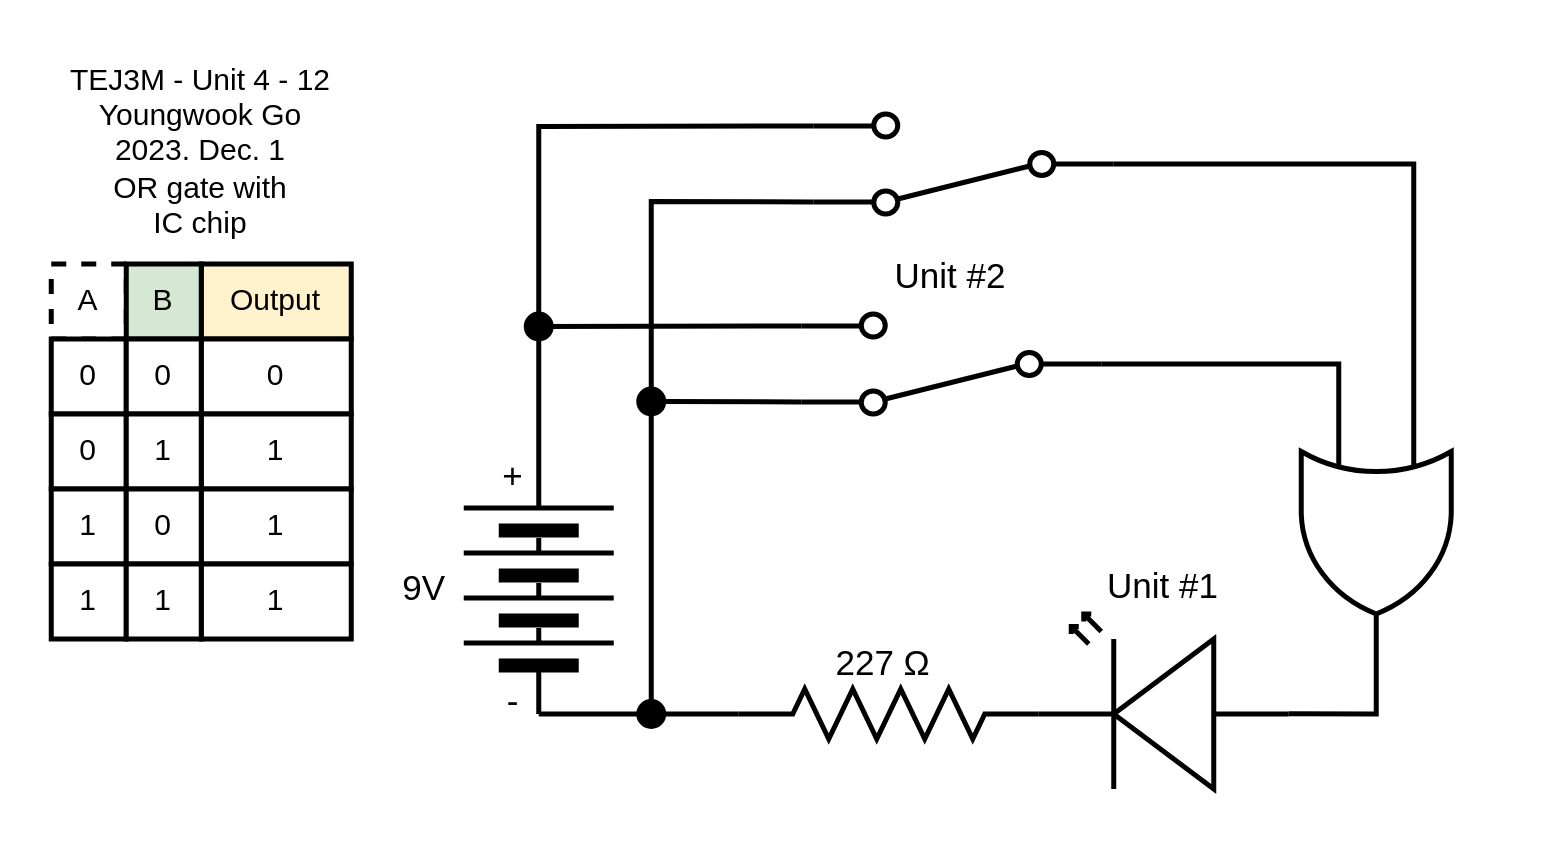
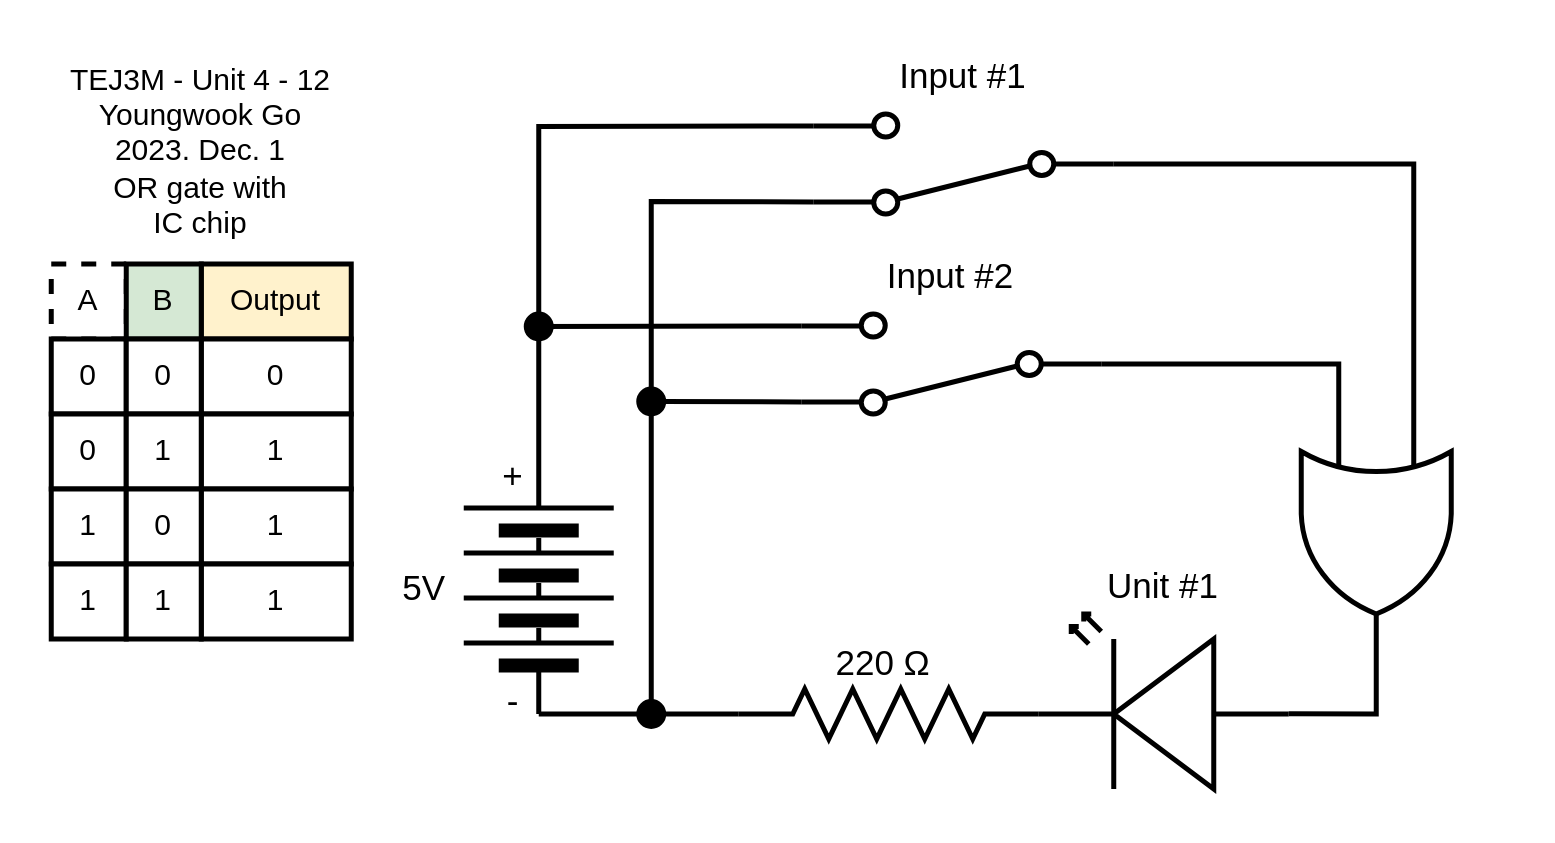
  <mxCell id="0" />
  <mxCell id="1" parent="0" />
  <mxCell id="2" value="&lt;div style=&quot;font-size: 12px;&quot;&gt;TEJ3M - Unit 4 - 12&lt;/div&gt;&lt;div style=&quot;font-size: 12px;&quot;&gt;Youngwook Go&lt;/div&gt;&lt;div style=&quot;font-size: 12px;&quot;&gt;2023. Dec. 1&lt;/div&gt;&lt;div style=&quot;font-size: 12px;&quot;&gt;&lt;span style=&quot;background-color: initial;&quot;&gt;OR gate with&lt;/span&gt;&lt;/div&gt;&lt;div style=&quot;&quot;&gt;&lt;span style=&quot;background-color: initial;&quot;&gt;IC chip&lt;/span&gt;&lt;/div&gt;" style="text;html=1;strokeColor=none;fillColor=none;align=center;verticalAlign=middle;whiteSpace=wrap;rounded=0;strokeWidth=2;fontSize=12;" parent="1" vertex="1"><mxGeometry x="20" y="20" width="120" height="80" as="geometry" /></mxCell>
  <mxCell id="3" value="A" style="rounded=0;whiteSpace=wrap;html=1;strokeWidth=2;glass=0;dashed=1;" parent="1" vertex="1"><mxGeometry x="20" y="105" width="30" height="30" as="geometry" /></mxCell>
  <mxCell id="4" value="Output" style="rounded=0;whiteSpace=wrap;html=1;strokeWidth=2;glass=0;fillColor=#fff2cc;" parent="1" vertex="1"><mxGeometry x="80" y="105" width="60" height="30" as="geometry" /></mxCell>
  <mxCell id="5" value="0" style="rounded=0;whiteSpace=wrap;html=1;strokeWidth=2;glass=0;" parent="1" vertex="1"><mxGeometry x="20" y="135" width="30" height="30" as="geometry" /></mxCell>
  <mxCell id="6" value="0" style="rounded=0;whiteSpace=wrap;html=1;strokeWidth=2;glass=0;" parent="1" vertex="1"><mxGeometry x="20" y="165" width="30" height="30" as="geometry" /></mxCell>
  <mxCell id="7" value="0" style="rounded=0;whiteSpace=wrap;html=1;strokeWidth=2;glass=0;" parent="1" vertex="1"><mxGeometry x="80" y="135" width="60" height="30" as="geometry" /></mxCell>
  <mxCell id="8" value="1" style="rounded=0;whiteSpace=wrap;html=1;strokeWidth=2;glass=0;" parent="1" vertex="1"><mxGeometry x="80" y="165" width="60" height="30" as="geometry" /></mxCell>
  <mxCell id="9" style="edgeStyle=none;html=1;exitX=1;exitY=0.5;exitDx=0;exitDy=0;entryX=1;entryY=0.88;entryDx=0;entryDy=0;strokeWidth=2;rounded=0;endArrow=none;endFill=0;" parent="1" source="10" target="27" edge="1"><mxGeometry relative="1" as="geometry"><Array as="points"><mxPoint x="215" y="50" /></Array></mxGeometry></mxCell>
  <mxCell id="10" value="" style="pointerEvents=1;verticalLabelPosition=bottom;shadow=0;dashed=0;align=center;html=1;verticalAlign=top;shape=mxgraph.electrical.miscellaneous.batteryStack;rotation=-90;strokeWidth=2;" parent="1" vertex="1"><mxGeometry x="165" y="205" width="100" height="60" as="geometry" /></mxCell>
  <mxCell id="11" style="edgeStyle=none;rounded=0;html=1;exitX=0;exitY=0.5;exitDx=0;exitDy=0;strokeWidth=2;endArrow=none;endFill=0;entryX=0;entryY=0.75;entryDx=0;entryDy=0;entryPerimeter=0;" parent="1" source="13" edge="1"><mxGeometry relative="1" as="geometry"><mxPoint x="535" y="165" as="targetPoint" /><Array as="points"><mxPoint x="535" y="145" /></Array></mxGeometry></mxCell>
  <mxCell id="12" style="edgeStyle=none;shape=connector;rounded=0;html=1;exitX=1;exitY=0.12;exitDx=0;exitDy=0;entryX=1;entryY=0.5;entryDx=0;entryDy=0;labelBackgroundColor=default;strokeColor=default;strokeWidth=2;fontFamily=Helvetica;fontSize=11;fontColor=default;endArrow=none;endFill=0;" parent="1" source="13" target="30" edge="1"><mxGeometry relative="1" as="geometry" /></mxCell>
  <mxCell id="13" value="" style="shape=mxgraph.electrical.electro-mechanical.twoWaySwitch;elSwitchState=2;strokeWidth=2;rotation=-180;" parent="1" vertex="1"><mxGeometry x="320" y="125" width="120" height="40" as="geometry" /></mxCell>
  <mxCell id="14" value="" style="verticalLabelPosition=bottom;shadow=0;dashed=0;align=center;html=1;verticalAlign=top;shape=mxgraph.electrical.opto_electronics.led_2;pointerEvents=1;flipH=1;strokeWidth=2;" parent="1" vertex="1"><mxGeometry x="415" y="245" width="100" height="70" as="geometry" /></mxCell>
  <mxCell id="15" style="edgeStyle=none;rounded=0;html=1;exitX=0;exitY=0.5;exitDx=0;exitDy=0;exitPerimeter=0;entryX=0;entryY=0.5;entryDx=0;entryDy=0;strokeWidth=2;endArrow=none;endFill=0;" parent="1" source="16" target="10" edge="1"><mxGeometry relative="1" as="geometry" /></mxCell>
  <mxCell id="16" value="" style="pointerEvents=1;verticalLabelPosition=bottom;shadow=0;dashed=0;align=center;html=1;verticalAlign=top;shape=mxgraph.electrical.resistors.resistor_2;strokeWidth=2;" parent="1" vertex="1"><mxGeometry x="295" y="275" width="120" height="20" as="geometry" /></mxCell>
  <mxCell id="17" value="&lt;span style=&quot;color: rgba(0, 0, 0, 0); font-family: monospace; font-size: 0px; text-align: start;&quot;&gt;%3CmxGraphModel%3E%3Croot%3E%3CmxCell%20id%3D%220%22%2F%3E%3CmxCell%20id%3D%221%22%20parent%3D%220%22%2F%3E%3CmxCell%20id%3D%222%22%20value%3D%22%22%20style%3D%22pointerEvents%3D1%3BverticalLabelPosition%3Dbottom%3Bshadow%3D0%3Bdashed%3D0%3Balign%3Dcenter%3Bhtml%3D1%3BverticalAlign%3Dtop%3Bshape%3Dmxgraph.electrical.resistors.resistor_2%3BstrokeWidth%3D2%3B%22%20vertex%3D%221%22%20parent%3D%221%22%3E%3CmxGeometry%20x%3D%22440%22%20y%3D%22535%22%20width%3D%22120%22%20height%3D%2220%22%20as%3D%22geometry%22%2F%3E%3C%2FmxCell%3E%3C%2Froot%3E%3C%2FmxGraphModel%3E&lt;/span&gt;&lt;span style=&quot;color: rgba(0, 0, 0, 0); font-family: monospace; font-size: 0px; text-align: start;&quot;&gt;%3CmxGraphModel%3E%3Croot%3E%3CmxCell%20id%3D%220%22%2F%3E%3CmxCell%20id%3D%221%22%20parent%3D%220%22%2F%3E%3CmxCell%20id%3D%222%22%20value%3D%22%22%20style%3D%22pointerEvents%3D1%3BverticalLabelPosition%3Dbottom%3Bshadow%3D0%3Bdashed%3D0%3Balign%3Dcenter%3Bhtml%3D1%3BverticalAlign%3Dtop%3Bshape%3Dmxgraph.electrical.resistors.resistor_2%3BstrokeWidth%3D2%3B%22%20vertex%3D%221%22%20parent%3D%221%22%3E%3CmxGeometry%20x%3D%22440%22%20y%3D%22535%22%20width%3D%22120%22%20height%3D%2220%22%20as%3D%22geometry%22%2F%3E%3C%2FmxCell%3E%3C%2Froot%3E%3C%2FmxGraphModel%3E&lt;/span&gt;" style="ellipse;whiteSpace=wrap;html=1;aspect=fixed;strokeWidth=2;fillColor=#000000;" parent="1" vertex="1"><mxGeometry x="255" y="280" width="10" height="10" as="geometry" /></mxCell>
- <mxCell id="18" value="Unit #2" style="text;html=1;strokeColor=none;fillColor=none;align=center;verticalAlign=middle;whiteSpace=wrap;rounded=0;strokeWidth=2;fontSize=14;" parent="1" vertex="1"><mxGeometry x="320" y="100" width="120" height="20" as="geometry" /></mxCell>
+ <mxCell id="18" value="Input #2" style="text;html=1;strokeColor=none;fillColor=none;align=center;verticalAlign=middle;whiteSpace=wrap;rounded=0;strokeWidth=2;fontSize=14;" parent="1" vertex="1"><mxGeometry x="320" y="100" width="120" height="20" as="geometry" /></mxCell>
  <mxCell id="19" value="Unit #1" style="text;html=1;strokeColor=none;fillColor=none;align=center;verticalAlign=bottom;whiteSpace=wrap;rounded=0;strokeWidth=2;fontSize=14;" parent="1" vertex="1"><mxGeometry x="415" y="225" width="100" height="20" as="geometry" /></mxCell>
- <mxCell id="20" value="&lt;span style=&quot;font-size: 14px;&quot;&gt;227&amp;nbsp;Ω&lt;/span&gt;&amp;nbsp;" style="text;html=1;strokeColor=none;fillColor=none;align=center;verticalAlign=middle;whiteSpace=wrap;rounded=0;strokeWidth=2;fontSize=14;" parent="1" vertex="1"><mxGeometry x="295" y="255" width="120" height="20" as="geometry" /></mxCell>
+ <mxCell id="20" value="&lt;span style=&quot;font-size: 14px;&quot;&gt;220&amp;nbsp;Ω&lt;/span&gt;&amp;nbsp;" style="text;html=1;strokeColor=none;fillColor=none;align=center;verticalAlign=middle;whiteSpace=wrap;rounded=0;strokeWidth=2;fontSize=14;" parent="1" vertex="1"><mxGeometry x="295" y="255" width="120" height="20" as="geometry" /></mxCell>
  <mxCell id="21" value="+" style="text;html=1;strokeColor=none;fillColor=none;align=center;verticalAlign=middle;whiteSpace=wrap;rounded=0;strokeWidth=2;fontSize=14;" parent="1" vertex="1"><mxGeometry x="195" y="180" width="20" height="20" as="geometry" /></mxCell>
  <mxCell id="22" value="-" style="text;html=1;strokeColor=none;fillColor=none;align=center;verticalAlign=middle;whiteSpace=wrap;rounded=0;strokeWidth=2;fontSize=14;" parent="1" vertex="1"><mxGeometry x="195" y="270" width="20" height="20" as="geometry" /></mxCell>
- <mxCell id="23" value="9V" style="text;html=1;strokeColor=none;fillColor=none;align=right;verticalAlign=middle;whiteSpace=wrap;rounded=0;strokeWidth=2;fontSize=14;" parent="1" vertex="1"><mxGeometry x="160" y="185" width="20" height="100" as="geometry" /></mxCell>
+ <mxCell id="23" value="5V" style="text;html=1;strokeColor=none;fillColor=none;align=right;verticalAlign=middle;whiteSpace=wrap;rounded=0;strokeWidth=2;fontSize=14;" parent="1" vertex="1"><mxGeometry x="160" y="185" width="20" height="100" as="geometry" /></mxCell>
  <mxCell id="24" value="" style="edgeStyle=none;rounded=0;html=1;exitX=1;exitY=0.5;exitDx=0;exitDy=0;entryX=1;entryY=0.88;entryDx=0;entryDy=0;strokeWidth=2;endArrow=none;endFill=0;startArrow=none;" parent="1" source="29" target="13" edge="1"><mxGeometry relative="1" as="geometry"><Array as="points"><mxPoint x="215" y="130" /></Array><mxPoint x="215" y="185" as="sourcePoint" /><mxPoint x="215" y="120" as="targetPoint" /></mxGeometry></mxCell>
  <mxCell id="25" style="edgeStyle=none;rounded=0;html=1;exitX=0;exitY=0.5;exitDx=0;exitDy=0;entryX=0;entryY=0.25;entryDx=0;entryDy=0;entryPerimeter=0;strokeWidth=2;endArrow=none;endFill=0;" parent="1" source="27" edge="1"><mxGeometry relative="1" as="geometry"><mxPoint x="565" y="165" as="targetPoint" /><Array as="points"><mxPoint x="565" y="65" /></Array></mxGeometry></mxCell>
  <mxCell id="26" style="edgeStyle=none;shape=connector;rounded=0;html=1;entryX=0.5;entryY=0;entryDx=0;entryDy=0;labelBackgroundColor=default;strokeColor=default;strokeWidth=2;fontFamily=Helvetica;fontSize=11;fontColor=default;endArrow=none;endFill=0;exitX=1;exitY=0.12;exitDx=0;exitDy=0;startArrow=none;" parent="1" source="27" target="17" edge="1"><mxGeometry relative="1" as="geometry"><mxPoint x="275" y="75" as="sourcePoint" /><Array as="points"><mxPoint x="260" y="80" /></Array></mxGeometry></mxCell>
  <mxCell id="27" value="" style="shape=mxgraph.electrical.electro-mechanical.twoWaySwitch;elSwitchState=2;strokeWidth=2;rotation=-180;" parent="1" vertex="1"><mxGeometry x="325" y="45" width="120" height="40" as="geometry" /></mxCell>
+ <mxCell id="28" value="Input #1" style="text;html=1;strokeColor=none;fillColor=none;align=center;verticalAlign=middle;whiteSpace=wrap;rounded=0;strokeWidth=2;fontSize=14;" parent="1" vertex="1"><mxGeometry x="325" y="20" width="120" height="20" as="geometry" /></mxCell>
  <mxCell id="29" value="&lt;span style=&quot;color: rgba(0, 0, 0, 0); font-family: monospace; font-size: 0px; text-align: start;&quot;&gt;%3CmxGraphModel%3E%3Croot%3E%3CmxCell%20id%3D%220%22%2F%3E%3CmxCell%20id%3D%221%22%20parent%3D%220%22%2F%3E%3CmxCell%20id%3D%222%22%20value%3D%22%22%20style%3D%22pointerEvents%3D1%3BverticalLabelPosition%3Dbottom%3Bshadow%3D0%3Bdashed%3D0%3Balign%3Dcenter%3Bhtml%3D1%3BverticalAlign%3Dtop%3Bshape%3Dmxgraph.electrical.resistors.resistor_2%3BstrokeWidth%3D2%3B%22%20vertex%3D%221%22%20parent%3D%221%22%3E%3CmxGeometry%20x%3D%22440%22%20y%3D%22535%22%20width%3D%22120%22%20height%3D%2220%22%20as%3D%22geometry%22%2F%3E%3C%2FmxCell%3E%3C%2Froot%3E%3C%2FmxGraphModel%3E&lt;/span&gt;&lt;span style=&quot;color: rgba(0, 0, 0, 0); font-family: monospace; font-size: 0px; text-align: start;&quot;&gt;%3CmxGraphModel%3E%3Croot%3E%3CmxCell%20id%3D%220%22%2F%3E%3CmxCell%20id%3D%221%22%20parent%3D%220%22%2F%3E%3CmxCell%20id%3D%222%22%20value%3D%22%22%20style%3D%22pointerEvents%3D1%3BverticalLabelPosition%3Dbottom%3Bshadow%3D0%3Bdashed%3D0%3Balign%3Dcenter%3Bhtml%3D1%3BverticalAlign%3Dtop%3Bshape%3Dmxgraph.electrical.resistors.resistor_2%3BstrokeWidth%3D2%3B%22%20vertex%3D%221%22%20parent%3D%221%22%3E%3CmxGeometry%20x%3D%22440%22%20y%3D%22535%22%20width%3D%22120%22%20height%3D%2220%22%20as%3D%22geometry%22%2F%3E%3C%2FmxCell%3E%3C%2Froot%3E%3C%2FmxGraphModel%3E&lt;/span&gt;" style="ellipse;whiteSpace=wrap;html=1;aspect=fixed;strokeWidth=2;fillColor=#000000;" parent="1" vertex="1"><mxGeometry x="210" y="125" width="10" height="10" as="geometry" /></mxCell>
  <mxCell id="30" value="&lt;span style=&quot;color: rgba(0, 0, 0, 0); font-family: monospace; font-size: 0px; text-align: start;&quot;&gt;%3CmxGraphModel%3E%3Croot%3E%3CmxCell%20id%3D%220%22%2F%3E%3CmxCell%20id%3D%221%22%20parent%3D%220%22%2F%3E%3CmxCell%20id%3D%222%22%20value%3D%22%22%20style%3D%22pointerEvents%3D1%3BverticalLabelPosition%3Dbottom%3Bshadow%3D0%3Bdashed%3D0%3Balign%3Dcenter%3Bhtml%3D1%3BverticalAlign%3Dtop%3Bshape%3Dmxgraph.electrical.resistors.resistor_2%3BstrokeWidth%3D2%3B%22%20vertex%3D%221%22%20parent%3D%221%22%3E%3CmxGeometry%20x%3D%22440%22%20y%3D%22535%22%20width%3D%22120%22%20height%3D%2220%22%20as%3D%22geometry%22%2F%3E%3C%2FmxCell%3E%3C%2Froot%3E%3C%2FmxGraphModel%3E&lt;/span&gt;&lt;span style=&quot;color: rgba(0, 0, 0, 0); font-family: monospace; font-size: 0px; text-align: start;&quot;&gt;%3CmxGraphModel%3E%3Croot%3E%3CmxCell%20id%3D%220%22%2F%3E%3CmxCell%20id%3D%221%22%20parent%3D%220%22%2F%3E%3CmxCell%20id%3D%222%22%20value%3D%22%22%20style%3D%22pointerEvents%3D1%3BverticalLabelPosition%3Dbottom%3Bshadow%3D0%3Bdashed%3D0%3Balign%3Dcenter%3Bhtml%3D1%3BverticalAlign%3Dtop%3Bshape%3Dmxgraph.electrical.resistors.resistor_2%3BstrokeWidth%3D2%3B%22%20vertex%3D%221%22%20parent%3D%221%22%3E%3CmxGeometry%20x%3D%22440%22%20y%3D%22535%22%20width%3D%22120%22%20height%3D%2220%22%20as%3D%22geometry%22%2F%3E%3C%2FmxCell%3E%3C%2Froot%3E%3C%2FmxGraphModel%3E&lt;/span&gt;" style="ellipse;whiteSpace=wrap;html=1;aspect=fixed;strokeWidth=2;fillColor=#000000;" parent="1" vertex="1"><mxGeometry x="255" y="155" width="10" height="10" as="geometry" /></mxCell>
  <mxCell id="31" style="edgeStyle=none;shape=connector;rounded=0;html=1;exitX=1;exitY=0.5;exitDx=0;exitDy=0;exitPerimeter=0;entryX=0;entryY=0.57;entryDx=0;entryDy=0;entryPerimeter=0;labelBackgroundColor=default;strokeColor=default;strokeWidth=2;fontFamily=Helvetica;fontSize=11;fontColor=default;endArrow=none;endFill=0;" parent="1" target="14" edge="1"><mxGeometry relative="1" as="geometry"><Array as="points"><mxPoint x="550" y="285" /></Array><mxPoint x="550" y="265" as="sourcePoint" /></mxGeometry></mxCell>
  <mxCell id="32" value="B" style="rounded=0;whiteSpace=wrap;html=1;strokeWidth=2;glass=0;fillColor=#d5e8d4;" parent="1" vertex="1"><mxGeometry x="50" y="105" width="30" height="30" as="geometry" /></mxCell>
  <mxCell id="33" value="0" style="rounded=0;whiteSpace=wrap;html=1;strokeWidth=2;glass=0;" parent="1" vertex="1"><mxGeometry x="50" y="135" width="30" height="30" as="geometry" /></mxCell>
  <mxCell id="34" value="1" style="rounded=0;whiteSpace=wrap;html=1;strokeWidth=2;glass=0;" parent="1" vertex="1"><mxGeometry x="50" y="165" width="30" height="30" as="geometry" /></mxCell>
  <mxCell id="35" value="1" style="rounded=0;whiteSpace=wrap;html=1;strokeWidth=2;glass=0;" parent="1" vertex="1"><mxGeometry x="20" y="195" width="30" height="30" as="geometry" /></mxCell>
  <mxCell id="36" value="1" style="rounded=0;whiteSpace=wrap;html=1;strokeWidth=2;glass=0;" parent="1" vertex="1"><mxGeometry x="20" y="225" width="30" height="30" as="geometry" /></mxCell>
  <mxCell id="37" value="1" style="rounded=0;whiteSpace=wrap;html=1;strokeWidth=2;glass=0;" parent="1" vertex="1"><mxGeometry x="80" y="195" width="60" height="30" as="geometry" /></mxCell>
  <mxCell id="38" value="1" style="rounded=0;whiteSpace=wrap;html=1;strokeWidth=2;glass=0;" parent="1" vertex="1"><mxGeometry x="80" y="225" width="60" height="30" as="geometry" /></mxCell>
  <mxCell id="39" value="0" style="rounded=0;whiteSpace=wrap;html=1;strokeWidth=2;glass=0;" parent="1" vertex="1"><mxGeometry x="50" y="195" width="30" height="30" as="geometry" /></mxCell>
  <mxCell id="40" value="1" style="rounded=0;whiteSpace=wrap;html=1;strokeWidth=2;glass=0;" parent="1" vertex="1"><mxGeometry x="50" y="225" width="30" height="30" as="geometry" /></mxCell>
  <mxCell id="41" value="" style="verticalLabelPosition=bottom;shadow=0;dashed=0;align=center;html=1;verticalAlign=top;shape=mxgraph.electrical.logic_gates.logic_gate;operation=or;rotation=90;strokeWidth=2;" vertex="1" parent="1"><mxGeometry x="500" y="185" width="100" height="60" as="geometry" /></mxCell>
